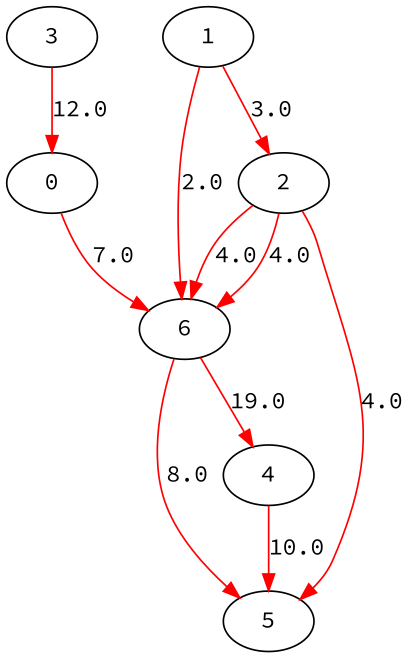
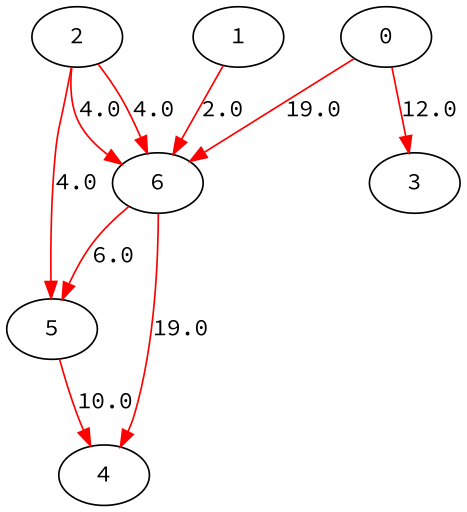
  digraph {
    fontname="Source Code Pro"
    node [fontname="Source Code Pro"]
    edge [color=red fontname="Source Code Pro"]
    4
    5
    2
    6
    0
    3
    1
-   4 -> 5 [label=10.0]
+   5 -> 4 [label=10.0]
    2 -> 5 [label=4.0]
    2 -> 6 [label=4.0]
    2 -> 6 [label=4.0]
    6 -> 4 [label=19.0]
-   6 -> 5 [label=8.0]
-   0 -> 6 [label=7.0]
-   3 -> 0 [label=12.0]
-   1 -> 2 [label=3.0]
+   6 -> 5 [label=6.0]
+   0 -> 6 [label=19.0]
+   0 -> 3 [label=12.0]
    1 -> 6 [label=2.0]
  }
